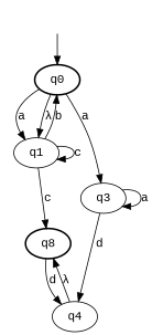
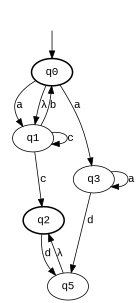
  digraph {
    fontname="Liberation Mono"
    rankdir=TB
    node [fontname="Liberation Mono"]
    edge [fontname="Liberation Mono"]
    _invisible [style=invis]
    q0 [penwidth=2]
    q1
    q3
-   q2 [penwidth=2 label=q8]
-   q4
+   q2 [penwidth=2]
+   q4 [label=q5]
    _invisible -> q0
    q0 -> q1 [label=a]
    q0 -> q1 [label="&lambda;"]
    q0 -> q3 [label=a]
    q1 -> q0 [label=b]
    q1 -> q1 [label=c]
    q1 -> q2 [label=c]
    q3 -> q3 [label=a]
    q3 -> q4 [label=d]
    q2 -> q4 [label=d]
    q4 -> q2 [label="&lambda;"]
  }
